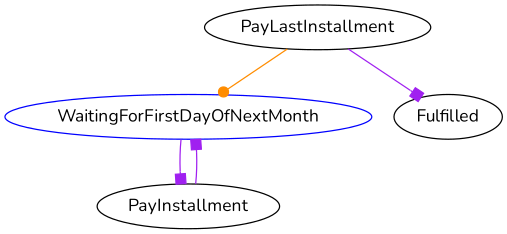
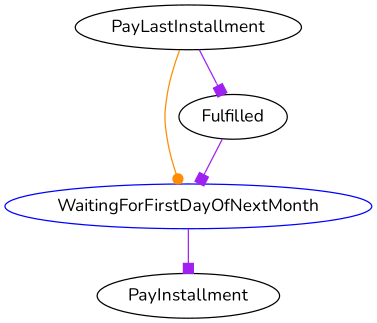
  digraph {
    fontname=Nunito
    node [fontname=Nunito]
    edge [arrowhead=box color=purple fontname=Nunito style=solid]
    n1 [color=Blue label=WaitingForFirstDayOfNextMonth]
    n2 [label=PayInstallment]
    n3 [label=PayLastInstallment]
    Fulfilled
    n1 -> n2
-   n2 -> n1
+   Fulfilled -> n1
    n3 -> n1 [arrowhead=dot color=darkorange]
    n3 -> Fulfilled
  }
